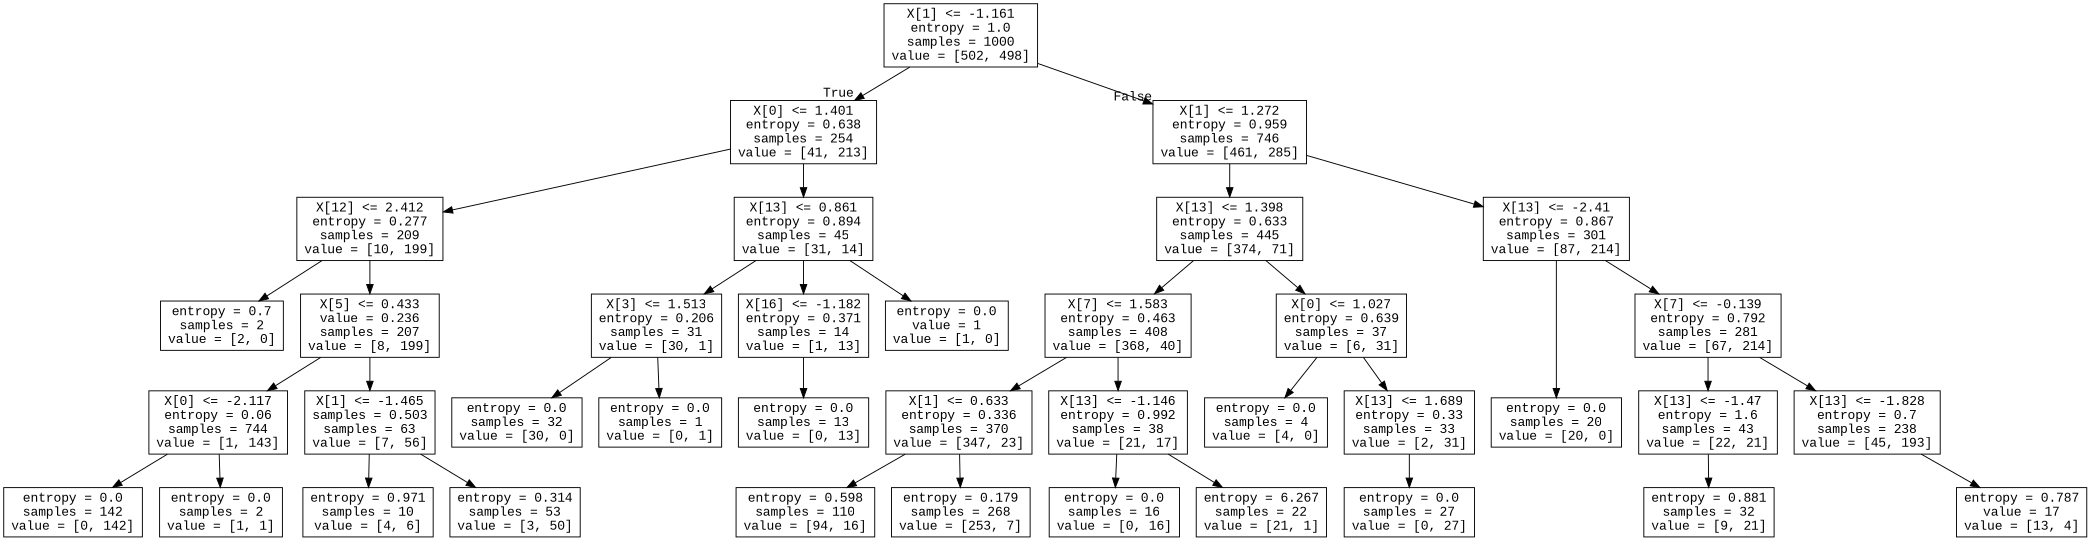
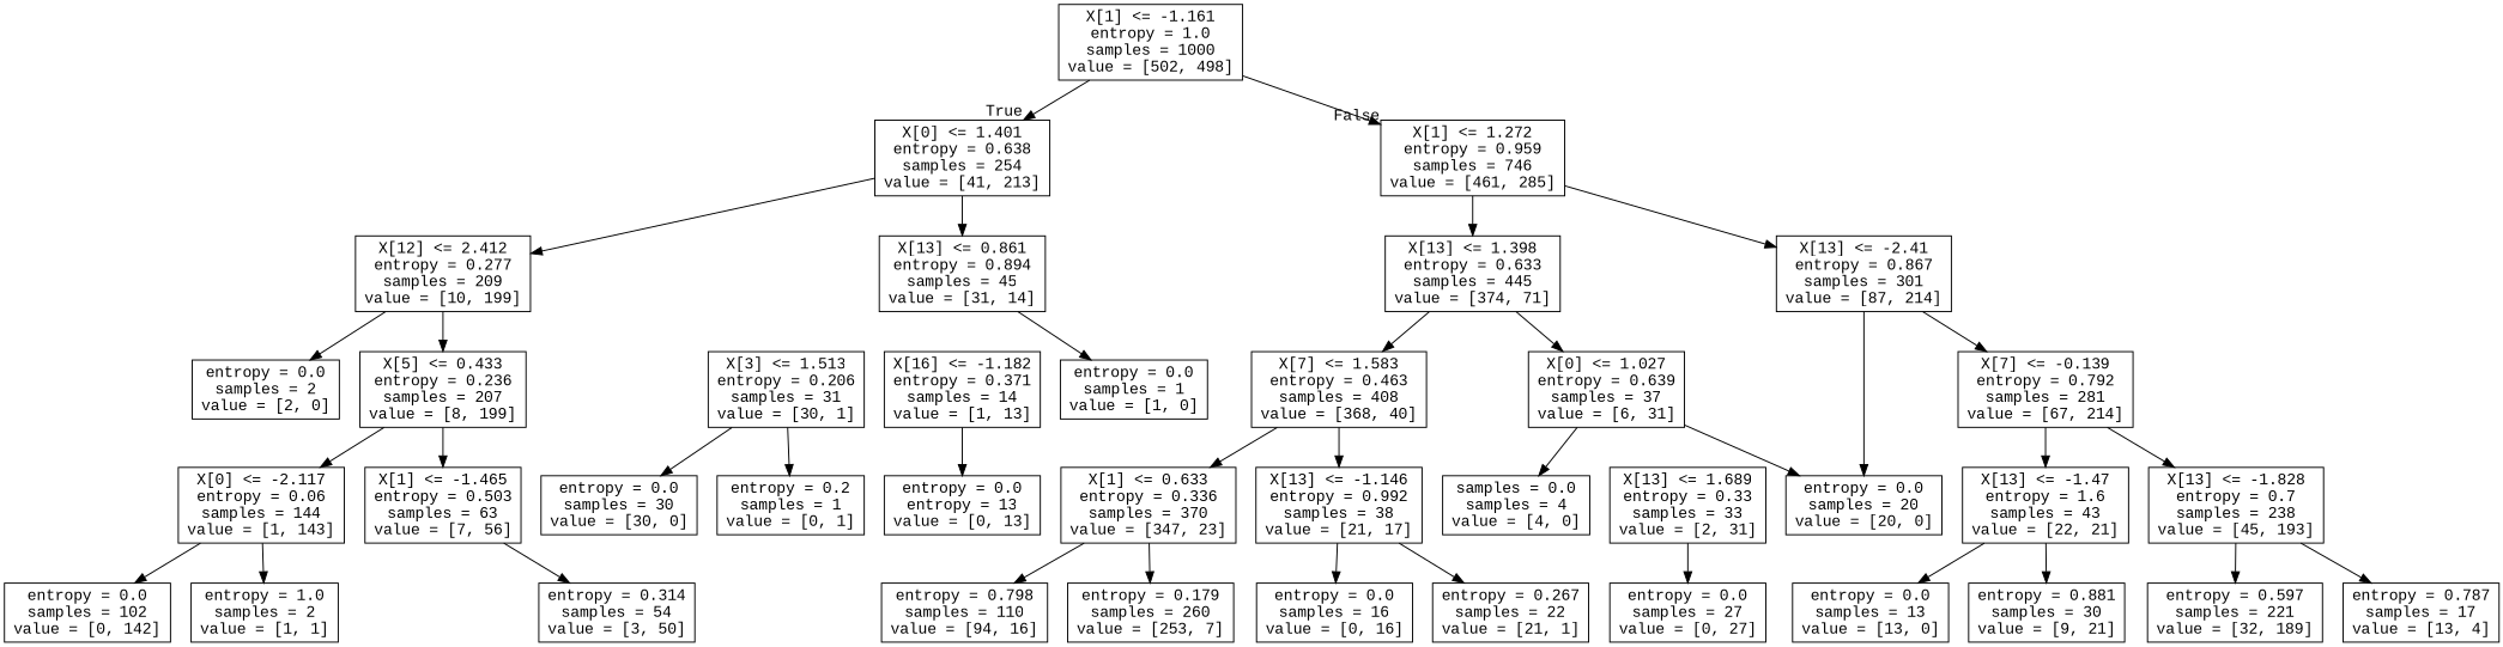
  digraph {
    fontname="Liberation Mono"
    node [fontname="Liberation Mono" shape=box]
    edge [fontname="Liberation Mono"]
    n1 [label="X[1] <= -1.161\nentropy = 1.0\nsamples = 1000\nvalue = [502, 498]"]
    n2 [label="X[0] <= 1.401\nentropy = 0.638\nsamples = 254\nvalue = [41, 213]"]
    n3 [label="X[1] <= 1.272\nentropy = 0.959\nsamples = 746\nvalue = [461, 285]"]
    n4 [label="X[12] <= 2.412\nentropy = 0.277\nsamples = 209\nvalue = [10, 199]"]
    n5 [label="X[13] <= 0.861\nentropy = 0.894\nsamples = 45\nvalue = [31, 14]"]
    n6 [label="X[13] <= 1.398\nentropy = 0.633\nsamples = 445\nvalue = [374, 71]"]
    n7 [label="X[13] <= -2.41\nentropy = 0.867\nsamples = 301\nvalue = [87, 214]"]
-   n8 [label="X[5] <= 0.433\nvalue = 0.236\nsamples = 207\nvalue = [8, 199]"]
-   n9 [label="entropy = 0.7\nsamples = 2\nvalue = [2, 0]"]
+   n8 [label="X[5] <= 0.433\nentropy = 0.236\nsamples = 207\nvalue = [8, 199]"]
+   n9 [label="entropy = 0.0\nsamples = 2\nvalue = [2, 0]"]
    n10 [label="X[3] <= 1.513\nentropy = 0.206\nsamples = 31\nvalue = [30, 1]"]
    n11 [label="X[16] <= -1.182\nentropy = 0.371\nsamples = 14\nvalue = [1, 13]"]
-   n12 [label="entropy = 0.0\nvalue = 1\nvalue = [1, 0]"]
-   n13 [label="X[0] <= -2.117\nentropy = 0.06\nsamples = 744\nvalue = [1, 143]"]
-   n14 [label="X[1] <= -1.465\nsamples = 0.503\nsamples = 63\nvalue = [7, 56]"]
-   n15 [label="entropy = 0.0\nsamples = 2\nvalue = [1, 1]"]
-   n16 [label="entropy = 0.0\nsamples = 142\nvalue = [0, 142]"]
-   n17 [label="entropy = 0.314\nsamples = 53\nvalue = [3, 50]"]
-   n18 [label="entropy = 0.971\nsamples = 10\nvalue = [4, 6]"]
-   n19 [label="entropy = 0.0\nsamples = 32\nvalue = [30, 0]"]
-   n20 [label="entropy = 0.0\nsamples = 1\nvalue = [0, 1]"]
-   n21 [label="entropy = 0.0\nsamples = 13\nvalue = [0, 13]"]
+   n12 [label="entropy = 0.0\nsamples = 1\nvalue = [1, 0]"]
+   n13 [label="X[0] <= -2.117\nentropy = 0.06\nsamples = 144\nvalue = [1, 143]"]
+   n14 [label="X[1] <= -1.465\nentropy = 0.503\nsamples = 63\nvalue = [7, 56]"]
+   n15 [label="entropy = 1.0\nsamples = 2\nvalue = [1, 1]"]
+   n16 [label="entropy = 0.0\nsamples = 102\nvalue = [0, 142]"]
+   n17 [label="entropy = 0.314\nsamples = 54\nvalue = [3, 50]"]
+   n19 [label="entropy = 0.0\nsamples = 30\nvalue = [30, 0]"]
+   n20 [label="entropy = 0.2\nsamples = 1\nvalue = [0, 1]"]
+   n21 [label="entropy = 0.0\nentropy = 13\nvalue = [0, 13]"]
    n22 [label="X[7] <= 1.583\nentropy = 0.463\nsamples = 408\nvalue = [368, 40]"]
    n23 [label="X[0] <= 1.027\nentropy = 0.639\nsamples = 37\nvalue = [6, 31]"]
    n24 [label="entropy = 0.0\nsamples = 20\nvalue = [20, 0]"]
    n25 [label="X[7] <= -0.139\nentropy = 0.792\nsamples = 281\nvalue = [67, 214]"]
    n26 [label="X[1] <= 0.633\nentropy = 0.336\nsamples = 370\nvalue = [347, 23]"]
    n27 [label="X[13] <= -1.146\nentropy = 0.992\nsamples = 38\nvalue = [21, 17]"]
    n28 [label="X[13] <= 1.689\nentropy = 0.33\nsamples = 33\nvalue = [2, 31]"]
-   n29 [label="entropy = 0.0\nsamples = 4\nvalue = [4, 0]"]
-   n30 [label="entropy = 0.179\nsamples = 268\nvalue = [253, 7]"]
-   n31 [label="entropy = 0.598\nsamples = 110\nvalue = [94, 16]"]
-   n32 [label="entropy = 6.267\nsamples = 22\nvalue = [21, 1]"]
+   n29 [label="samples = 0.0\nsamples = 4\nvalue = [4, 0]"]
+   n30 [label="entropy = 0.179\nsamples = 260\nvalue = [253, 7]"]
+   n31 [label="entropy = 0.798\nsamples = 110\nvalue = [94, 16]"]
+   n32 [label="entropy = 0.267\nsamples = 22\nvalue = [21, 1]"]
    n33 [label="entropy = 0.0\nsamples = 16\nvalue = [0, 16]"]
    n34 [label="entropy = 0.0\nsamples = 27\nvalue = [0, 27]"]
    n35 [label="X[13] <= -1.47\nentropy = 1.6\nsamples = 43\nvalue = [22, 21]"]
    n36 [label="X[13] <= -1.828\nentropy = 0.7\nsamples = 238\nvalue = [45, 193]"]
-   n37 [label="entropy = 0.881\nsamples = 32\nvalue = [9, 21]"]
-   n39 [label="entropy = 0.787\nvalue = 17\nvalue = [13, 4]"]
+   n37 [label="entropy = 0.881\nsamples = 30\nvalue = [9, 21]"]
+   n38 [label="entropy = 0.0\nsamples = 13\nvalue = [13, 0]"]
+   n39 [label="entropy = 0.787\nsamples = 17\nvalue = [13, 4]"]
+   n40 [label="entropy = 0.597\nsamples = 221\nvalue = [32, 189]"]
    n1 -> n2 [headlabel=True labelangle=45 labeldistance=2.5]
    n1 -> n3 [headlabel=False labelangle=-45 labeldistance=2.5]
    n2 -> n4
    n2 -> n5
    n3 -> n6
    n3 -> n7
    n4 -> n8
    n4 -> n9
-   n5 -> n10
-   n5 -> n11
    n5 -> n12
    n6 -> n22
    n6 -> n23
    n7 -> n24
    n7 -> n25
    n8 -> n13
    n8 -> n14
    n10 -> n19
    n10 -> n20
    n11 -> n21
    n13 -> n15
    n13 -> n16
    n14 -> n17
-   n14 -> n18
    n22 -> n26
    n22 -> n27
-   n23 -> n28
+   n23 -> n24
    n23 -> n29
    n25 -> n35
    n25 -> n36
    n26 -> n30
    n26 -> n31
    n27 -> n32
    n27 -> n33
    n28 -> n34
    n35 -> n37
+   n35 -> n38
    n36 -> n39
+   n36 -> n40
  }
